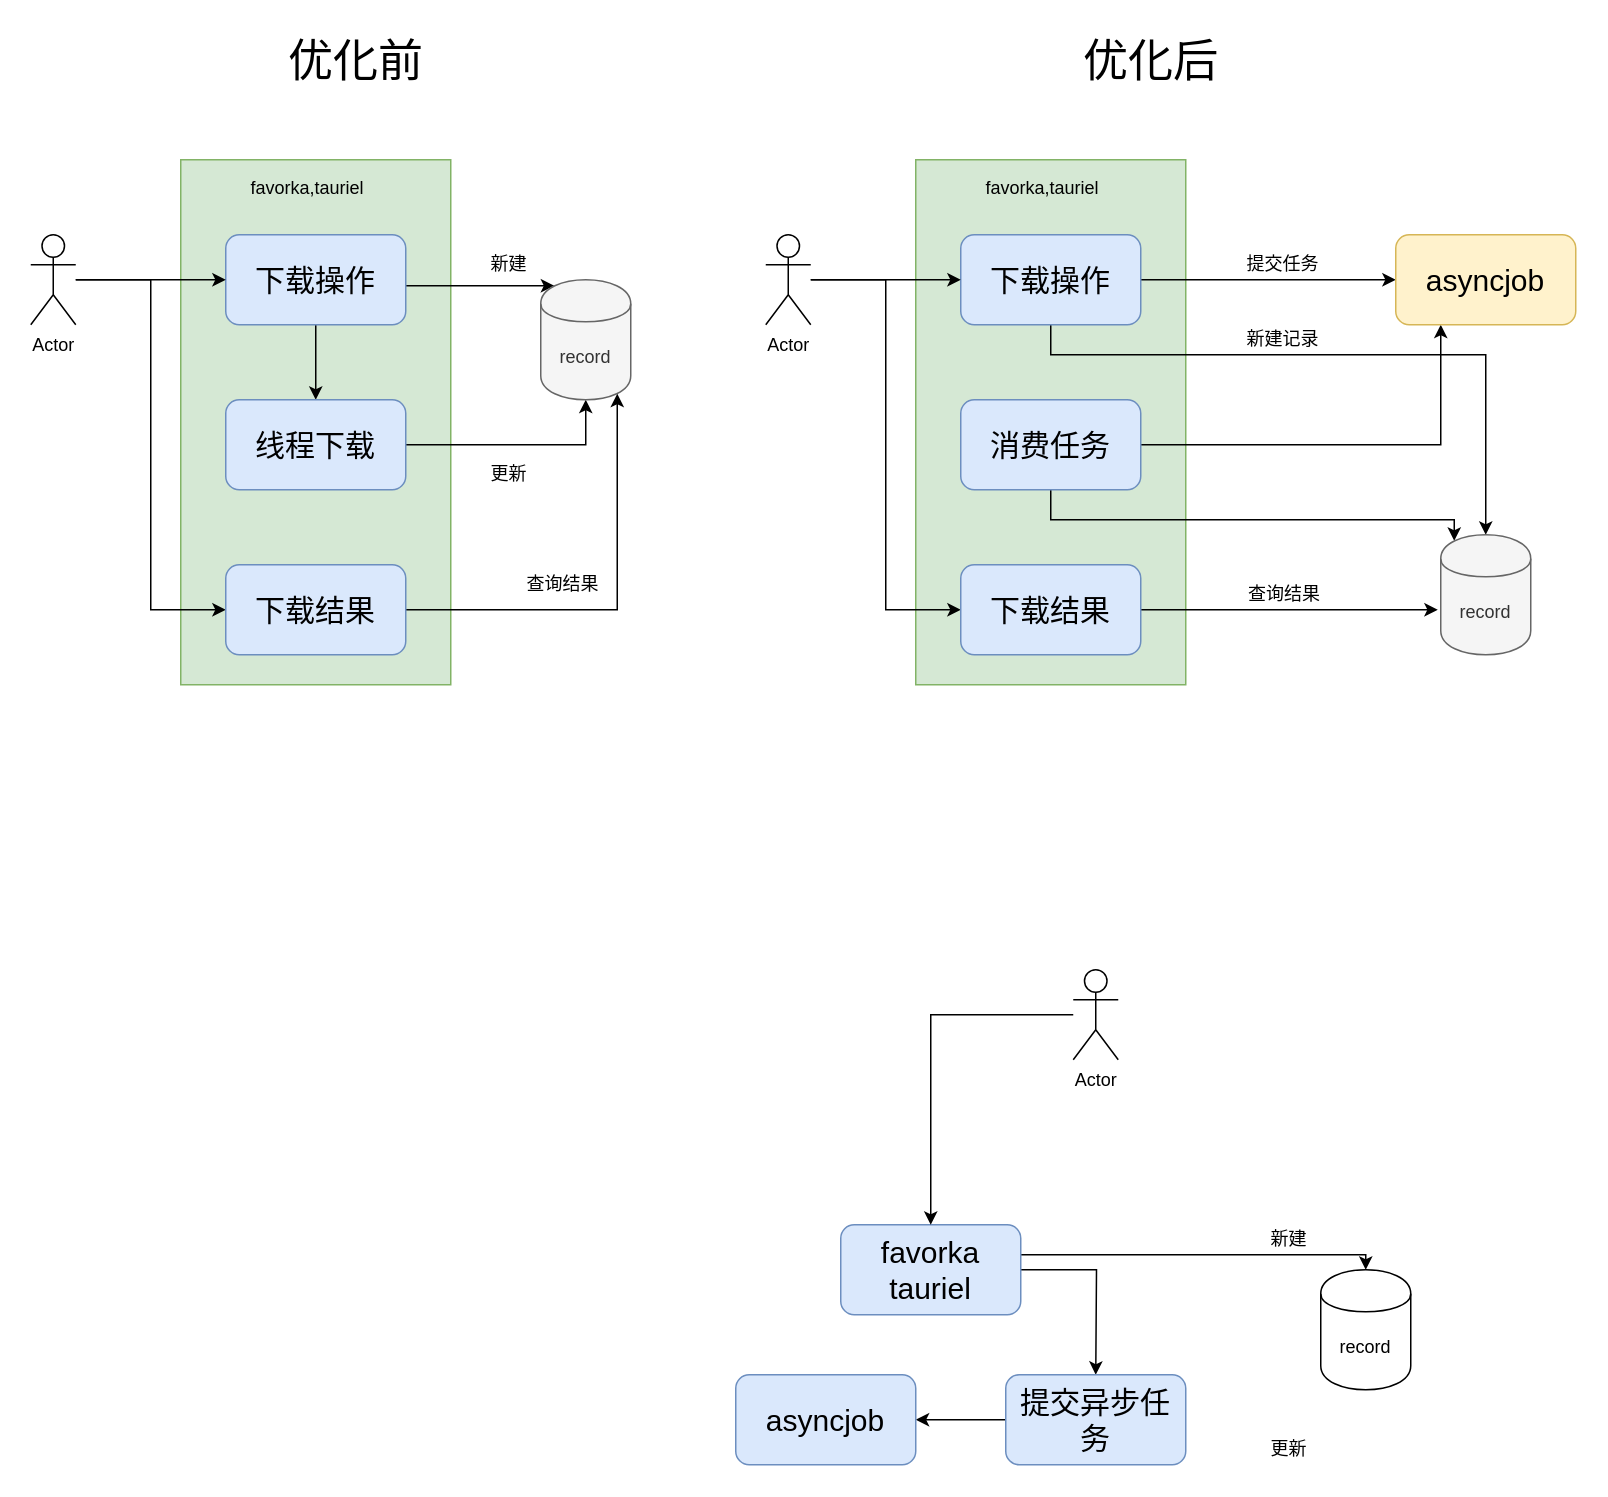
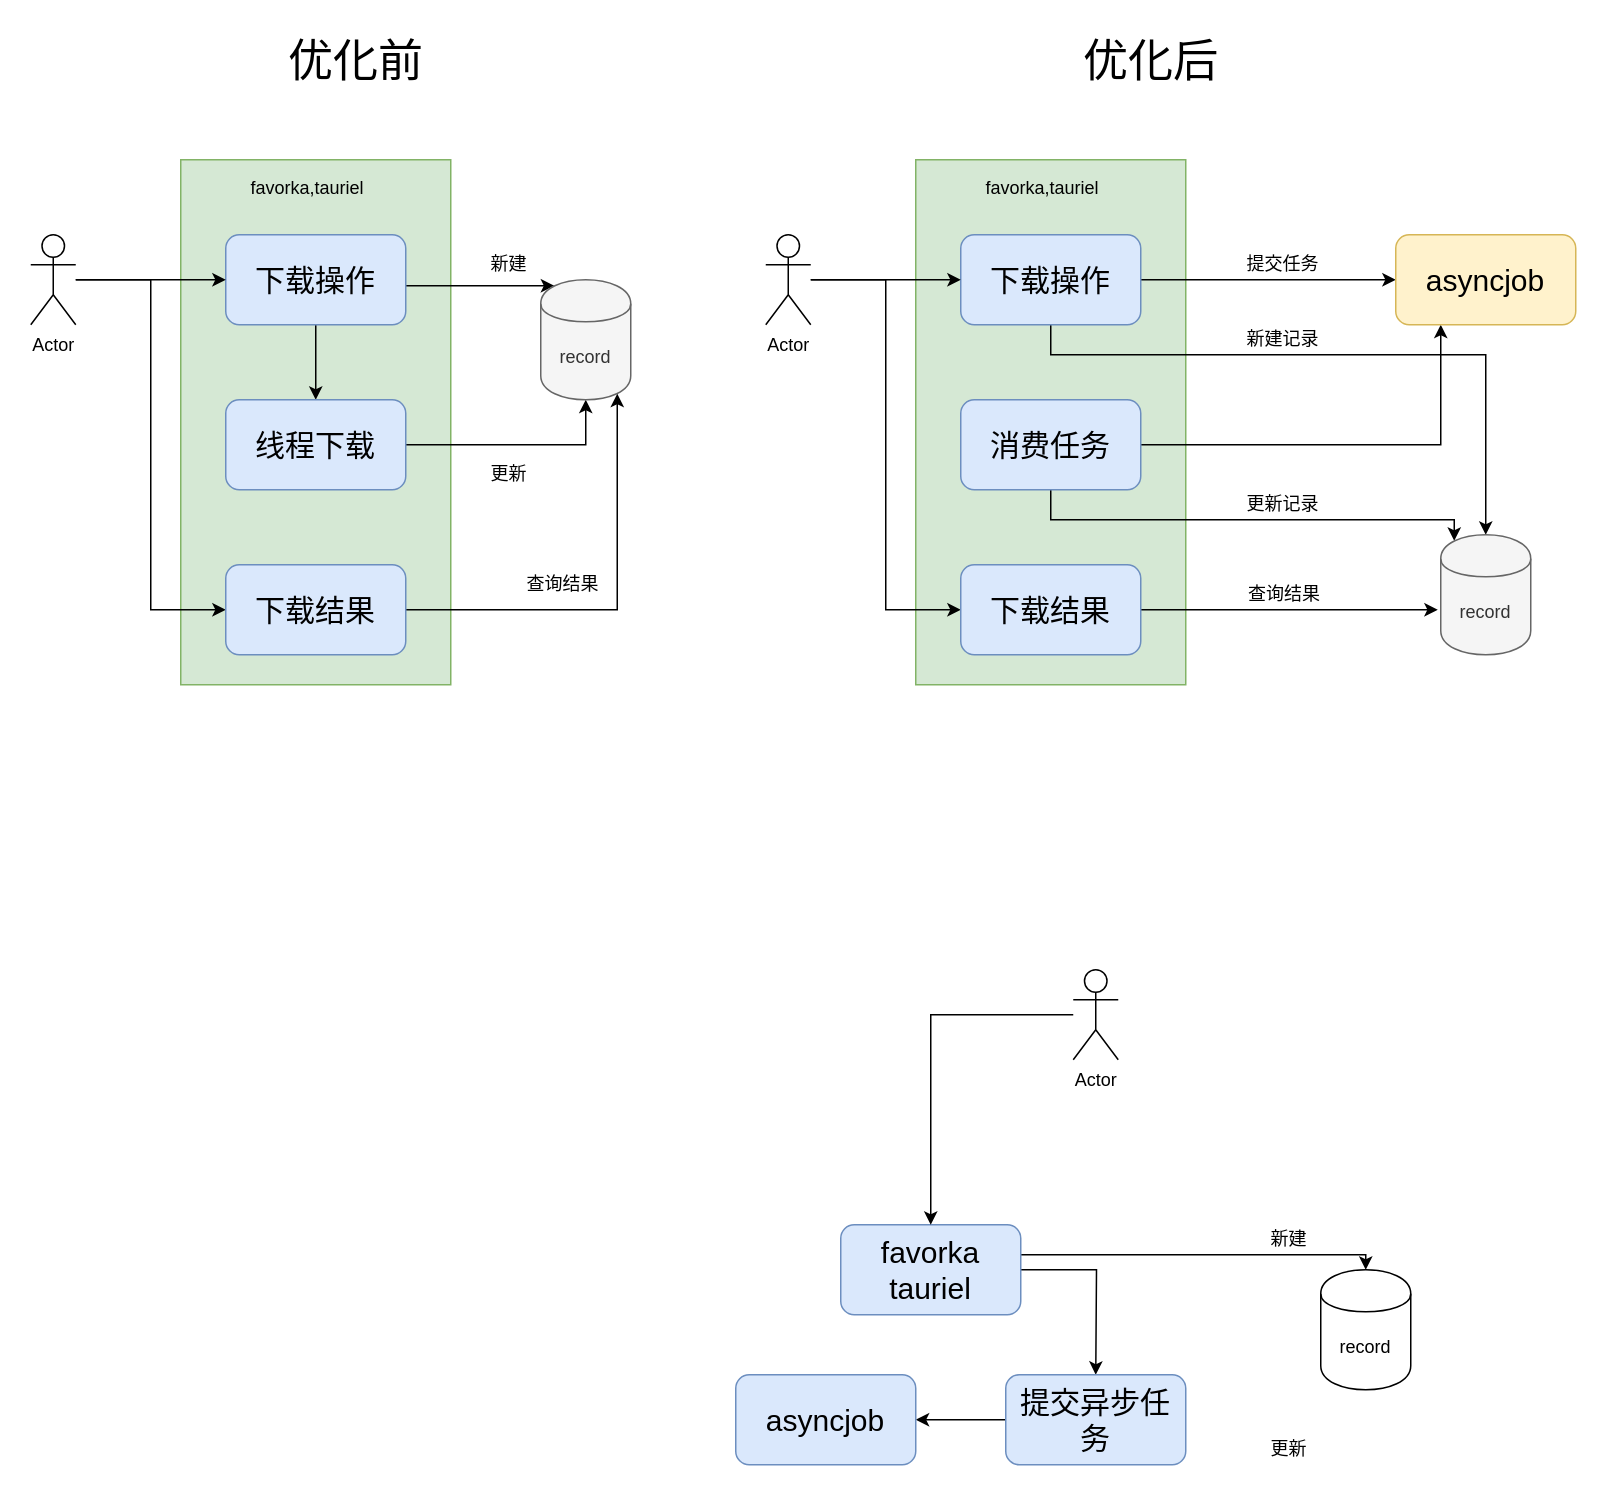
  <mxCell id="0" />
  <mxCell id="1" parent="0" />
  <mxCell id="2" value="" style="rounded=0;whiteSpace=wrap;html=1;fillColor=#d5e8d4;strokeColor=#82b366;" vertex="1" parent="1"><mxGeometry x="120" y="106" width="180" height="350" as="geometry" /></mxCell>
  <mxCell id="3" style="edgeStyle=orthogonalEdgeStyle;rounded=0;orthogonalLoop=1;jettySize=auto;html=1;" edge="1" parent="1" source="5"><mxGeometry relative="1" as="geometry"><mxPoint x="210" y="266" as="targetPoint" /></mxGeometry></mxCell>
  <mxCell id="4" style="edgeStyle=orthogonalEdgeStyle;rounded=0;orthogonalLoop=1;jettySize=auto;html=1;entryX=0.15;entryY=0.05;entryDx=0;entryDy=0;entryPerimeter=0;" edge="1" parent="1" source="5" target="11"><mxGeometry relative="1" as="geometry"><Array as="points"><mxPoint x="290" y="190" /><mxPoint x="290" y="190" /></Array></mxGeometry></mxCell>
  <mxCell id="5" value="&lt;span style=&quot;font-size: 20px&quot;&gt;下载操作&lt;/span&gt;&lt;br&gt;" style="rounded=1;whiteSpace=wrap;html=1;fillColor=#dae8fc;strokeColor=#6c8ebf;" vertex="1" parent="1"><mxGeometry x="150" y="156" width="120" height="60" as="geometry" /></mxCell>
  <mxCell id="6" style="edgeStyle=orthogonalEdgeStyle;rounded=0;orthogonalLoop=1;jettySize=auto;html=1;entryX=0;entryY=0.5;entryDx=0;entryDy=0;" edge="1" parent="1" source="8" target="5"><mxGeometry relative="1" as="geometry" /></mxCell>
  <mxCell id="7" style="edgeStyle=orthogonalEdgeStyle;rounded=0;orthogonalLoop=1;jettySize=auto;html=1;entryX=0;entryY=0.5;entryDx=0;entryDy=0;" edge="1" parent="1" source="8" target="26"><mxGeometry relative="1" as="geometry" /></mxCell>
  <mxCell id="8" value="Actor" style="shape=umlActor;verticalLabelPosition=bottom;labelBackgroundColor=#ffffff;verticalAlign=top;html=1;outlineConnect=0;" vertex="1" parent="1"><mxGeometry x="20" y="156" width="30" height="60" as="geometry" /></mxCell>
  <mxCell id="9" style="edgeStyle=orthogonalEdgeStyle;rounded=0;orthogonalLoop=1;jettySize=auto;html=1;entryX=0.5;entryY=1;entryDx=0;entryDy=0;" edge="1" parent="1" source="10" target="11"><mxGeometry relative="1" as="geometry" /></mxCell>
  <mxCell id="10" value="&lt;span style=&quot;font-size: 20px&quot;&gt;线程下载&lt;/span&gt;&lt;br&gt;" style="rounded=1;whiteSpace=wrap;html=1;fillColor=#dae8fc;strokeColor=#6c8ebf;" vertex="1" parent="1"><mxGeometry x="150" y="266" width="120" height="60" as="geometry" /></mxCell>
  <mxCell id="11" value="record" style="shape=cylinder;whiteSpace=wrap;html=1;boundedLbl=1;backgroundOutline=1;fillColor=#f5f5f5;strokeColor=#666666;fontColor=#333333;" vertex="1" parent="1"><mxGeometry x="360" y="186" width="60" height="80" as="geometry" /></mxCell>
  <mxCell id="12" value="新建" style="text;html=1;resizable=0;points=[];autosize=1;align=left;verticalAlign=top;spacingTop=-4;" vertex="1" parent="1"><mxGeometry x="325" y="166" width="40" height="20" as="geometry" /></mxCell>
  <mxCell id="13" value="更新" style="text;html=1;resizable=0;points=[];autosize=1;align=left;verticalAlign=top;spacingTop=-4;" vertex="1" parent="1"><mxGeometry x="325" y="306" width="40" height="20" as="geometry" /></mxCell>
  <mxCell id="14" style="edgeStyle=orthogonalEdgeStyle;rounded=0;orthogonalLoop=1;jettySize=auto;html=1;" edge="1" parent="1" source="16"><mxGeometry relative="1" as="geometry"><mxPoint x="730" y="916" as="targetPoint" /></mxGeometry></mxCell>
  <mxCell id="15" style="edgeStyle=orthogonalEdgeStyle;rounded=0;orthogonalLoop=1;jettySize=auto;html=1;entryX=0.5;entryY=0;entryDx=0;entryDy=0;" edge="1" parent="1" source="16" target="21"><mxGeometry relative="1" as="geometry"><Array as="points"><mxPoint x="910" y="836" /></Array></mxGeometry></mxCell>
  <mxCell id="16" value="&lt;font style=&quot;font-size: 20px&quot;&gt;favorka&lt;br&gt;tauriel&lt;/font&gt;&lt;br&gt;" style="rounded=1;whiteSpace=wrap;html=1;fillColor=#dae8fc;strokeColor=#6c8ebf;" vertex="1" parent="1"><mxGeometry x="560" y="816" width="120" height="60" as="geometry" /></mxCell>
  <mxCell id="17" style="edgeStyle=orthogonalEdgeStyle;rounded=0;orthogonalLoop=1;jettySize=auto;html=1;entryX=0.5;entryY=0;entryDx=0;entryDy=0;" edge="1" parent="1" source="18" target="16"><mxGeometry relative="1" as="geometry" /></mxCell>
  <mxCell id="18" value="Actor" style="shape=umlActor;verticalLabelPosition=bottom;labelBackgroundColor=#ffffff;verticalAlign=top;html=1;outlineConnect=0;" vertex="1" parent="1"><mxGeometry x="715" y="646" width="30" height="60" as="geometry" /></mxCell>
  <mxCell id="19" style="edgeStyle=orthogonalEdgeStyle;rounded=0;orthogonalLoop=1;jettySize=auto;html=1;entryX=1;entryY=0.5;entryDx=0;entryDy=0;" edge="1" parent="1" source="20" target="24"><mxGeometry relative="1" as="geometry" /></mxCell>
  <mxCell id="20" value="&lt;span style=&quot;font-size: 20px&quot;&gt;提交异步任务&lt;/span&gt;&lt;br&gt;" style="rounded=1;whiteSpace=wrap;html=1;fillColor=#dae8fc;strokeColor=#6c8ebf;" vertex="1" parent="1"><mxGeometry x="670" y="916" width="120" height="60" as="geometry" /></mxCell>
  <mxCell id="21" value="record" style="shape=cylinder;whiteSpace=wrap;html=1;boundedLbl=1;backgroundOutline=1;" vertex="1" parent="1"><mxGeometry x="880" y="846" width="60" height="80" as="geometry" /></mxCell>
  <mxCell id="22" value="新建" style="text;html=1;resizable=0;points=[];autosize=1;align=left;verticalAlign=top;spacingTop=-4;" vertex="1" parent="1"><mxGeometry x="845" y="816" width="40" height="20" as="geometry" /></mxCell>
  <mxCell id="23" value="更新" style="text;html=1;resizable=0;points=[];autosize=1;align=left;verticalAlign=top;spacingTop=-4;" vertex="1" parent="1"><mxGeometry x="845" y="956" width="40" height="20" as="geometry" /></mxCell>
  <mxCell id="24" value="&lt;span style=&quot;font-size: 20px&quot;&gt;asyncjob&lt;/span&gt;&lt;br&gt;" style="rounded=1;whiteSpace=wrap;html=1;fillColor=#dae8fc;strokeColor=#6c8ebf;" vertex="1" parent="1"><mxGeometry x="490" y="916" width="120" height="60" as="geometry" /></mxCell>
  <mxCell id="25" style="edgeStyle=orthogonalEdgeStyle;rounded=0;orthogonalLoop=1;jettySize=auto;html=1;entryX=0.85;entryY=0.95;entryDx=0;entryDy=0;entryPerimeter=0;" edge="1" parent="1" source="26" target="11"><mxGeometry relative="1" as="geometry" /></mxCell>
  <mxCell id="26" value="&lt;span style=&quot;font-size: 20px&quot;&gt;下载结果&lt;/span&gt;&lt;br&gt;" style="rounded=1;whiteSpace=wrap;html=1;fillColor=#dae8fc;strokeColor=#6c8ebf;" vertex="1" parent="1"><mxGeometry x="150" y="376" width="120" height="60" as="geometry" /></mxCell>
  <mxCell id="27" value="favorka,tauriel" style="text;html=1;resizable=0;points=[];autosize=1;align=left;verticalAlign=top;spacingTop=-4;" vertex="1" parent="1"><mxGeometry x="165" y="115" width="90" height="20" as="geometry" /></mxCell>
  <mxCell id="28" value="查询结果" style="text;html=1;resizable=0;points=[];autosize=1;align=left;verticalAlign=top;spacingTop=-4;" vertex="1" parent="1"><mxGeometry x="349" y="379" width="60" height="20" as="geometry" /></mxCell>
  <mxCell id="29" value="" style="rounded=0;whiteSpace=wrap;html=1;fillColor=#d5e8d4;strokeColor=#82b366;" vertex="1" parent="1"><mxGeometry x="610" y="106" width="180" height="350" as="geometry" /></mxCell>
  <mxCell id="30" style="edgeStyle=orthogonalEdgeStyle;rounded=0;orthogonalLoop=1;jettySize=auto;html=1;entryX=0;entryY=0.5;entryDx=0;entryDy=0;" edge="1" parent="1" source="32" target="45"><mxGeometry relative="1" as="geometry" /></mxCell>
  <mxCell id="31" style="edgeStyle=orthogonalEdgeStyle;rounded=0;orthogonalLoop=1;jettySize=auto;html=1;entryX=0.5;entryY=0;entryDx=0;entryDy=0;" edge="1" parent="1" source="32" target="39"><mxGeometry relative="1" as="geometry"><Array as="points"><mxPoint x="700" y="236" /><mxPoint x="990" y="236" /></Array></mxGeometry></mxCell>
  <mxCell id="32" value="&lt;span style=&quot;font-size: 20px&quot;&gt;下载操作&lt;/span&gt;&lt;br&gt;" style="rounded=1;whiteSpace=wrap;html=1;fillColor=#dae8fc;strokeColor=#6c8ebf;" vertex="1" parent="1"><mxGeometry x="640" y="156" width="120" height="60" as="geometry" /></mxCell>
  <mxCell id="33" style="edgeStyle=orthogonalEdgeStyle;rounded=0;orthogonalLoop=1;jettySize=auto;html=1;entryX=0;entryY=0.5;entryDx=0;entryDy=0;" edge="1" parent="1" source="35" target="32"><mxGeometry relative="1" as="geometry" /></mxCell>
  <mxCell id="34" style="edgeStyle=orthogonalEdgeStyle;rounded=0;orthogonalLoop=1;jettySize=auto;html=1;entryX=0;entryY=0.5;entryDx=0;entryDy=0;" edge="1" parent="1" source="35" target="42"><mxGeometry relative="1" as="geometry" /></mxCell>
  <mxCell id="35" value="Actor" style="shape=umlActor;verticalLabelPosition=bottom;labelBackgroundColor=#ffffff;verticalAlign=top;html=1;outlineConnect=0;" vertex="1" parent="1"><mxGeometry x="510" y="156" width="30" height="60" as="geometry" /></mxCell>
  <mxCell id="36" style="edgeStyle=orthogonalEdgeStyle;rounded=0;orthogonalLoop=1;jettySize=auto;html=1;entryX=0.25;entryY=1;entryDx=0;entryDy=0;" edge="1" parent="1" source="38" target="45"><mxGeometry relative="1" as="geometry" /></mxCell>
  <mxCell id="37" style="edgeStyle=orthogonalEdgeStyle;rounded=0;orthogonalLoop=1;jettySize=auto;html=1;entryX=0.15;entryY=0.05;entryDx=0;entryDy=0;entryPerimeter=0;" edge="1" parent="1" source="38" target="39"><mxGeometry relative="1" as="geometry"><Array as="points"><mxPoint x="700" y="346" /><mxPoint x="969" y="346" /></Array></mxGeometry></mxCell>
  <mxCell id="38" value="&lt;span style=&quot;font-size: 20px&quot;&gt;消费任务&lt;/span&gt;&lt;br&gt;" style="rounded=1;whiteSpace=wrap;html=1;fillColor=#dae8fc;strokeColor=#6c8ebf;" vertex="1" parent="1"><mxGeometry x="640" y="266" width="120" height="60" as="geometry" /></mxCell>
  <mxCell id="39" value="record" style="shape=cylinder;whiteSpace=wrap;html=1;boundedLbl=1;backgroundOutline=1;fillColor=#f5f5f5;strokeColor=#666666;fontColor=#333333;" vertex="1" parent="1"><mxGeometry x="960" y="356" width="60" height="80" as="geometry" /></mxCell>
  <mxCell id="40" value="新建记录" style="text;html=1;resizable=0;points=[];autosize=1;align=left;verticalAlign=top;spacingTop=-4;" vertex="1" parent="1"><mxGeometry x="829" y="216" width="60" height="20" as="geometry" /></mxCell>
  <mxCell id="41" style="edgeStyle=orthogonalEdgeStyle;rounded=0;orthogonalLoop=1;jettySize=auto;html=1;entryX=-0.033;entryY=0.625;entryDx=0;entryDy=0;entryPerimeter=0;" edge="1" parent="1" source="42" target="39"><mxGeometry relative="1" as="geometry" /></mxCell>
  <mxCell id="42" value="&lt;span style=&quot;font-size: 20px&quot;&gt;下载结果&lt;/span&gt;&lt;br&gt;" style="rounded=1;whiteSpace=wrap;html=1;fillColor=#dae8fc;strokeColor=#6c8ebf;" vertex="1" parent="1"><mxGeometry x="640" y="376" width="120" height="60" as="geometry" /></mxCell>
  <mxCell id="43" value="favorka,tauriel" style="text;html=1;resizable=0;points=[];autosize=1;align=left;verticalAlign=top;spacingTop=-4;" vertex="1" parent="1"><mxGeometry x="655" y="115" width="90" height="20" as="geometry" /></mxCell>
  <mxCell id="44" value="查询结果" style="text;html=1;resizable=0;points=[];autosize=1;align=left;verticalAlign=top;spacingTop=-4;" vertex="1" parent="1"><mxGeometry x="830" y="386" width="60" height="20" as="geometry" /></mxCell>
  <mxCell id="45" value="&lt;span style=&quot;font-size: 20px&quot;&gt;asyncjob&lt;/span&gt;&lt;br&gt;" style="rounded=1;whiteSpace=wrap;html=1;fillColor=#fff2cc;strokeColor=#d6b656;" vertex="1" parent="1"><mxGeometry x="930" y="156" width="120" height="60" as="geometry" /></mxCell>
  <mxCell id="46" value="提交任务" style="text;html=1;resizable=0;points=[];autosize=1;align=left;verticalAlign=top;spacingTop=-4;" vertex="1" parent="1"><mxGeometry x="829" y="166" width="60" height="20" as="geometry" /></mxCell>
+ <mxCell id="47" value="更新记录" style="text;html=1;resizable=0;points=[];autosize=1;align=left;verticalAlign=top;spacingTop=-4;" vertex="1" parent="1"><mxGeometry x="829" y="326" width="60" height="20" as="geometry" /></mxCell>
  <mxCell id="48" value="&lt;font style=&quot;font-size: 30px&quot;&gt;优化前&lt;/font&gt;" style="text;html=1;resizable=0;points=[];autosize=1;align=left;verticalAlign=top;spacingTop=-4;" vertex="1" parent="1"><mxGeometry x="190" y="20" width="110" height="20" as="geometry" /></mxCell>
  <mxCell id="49" value="&lt;font style=&quot;font-size: 30px&quot;&gt;优化后&lt;/font&gt;" style="text;html=1;resizable=0;points=[];autosize=1;align=left;verticalAlign=top;spacingTop=-4;" vertex="1" parent="1"><mxGeometry x="720" y="20" width="110" height="20" as="geometry" /></mxCell>
